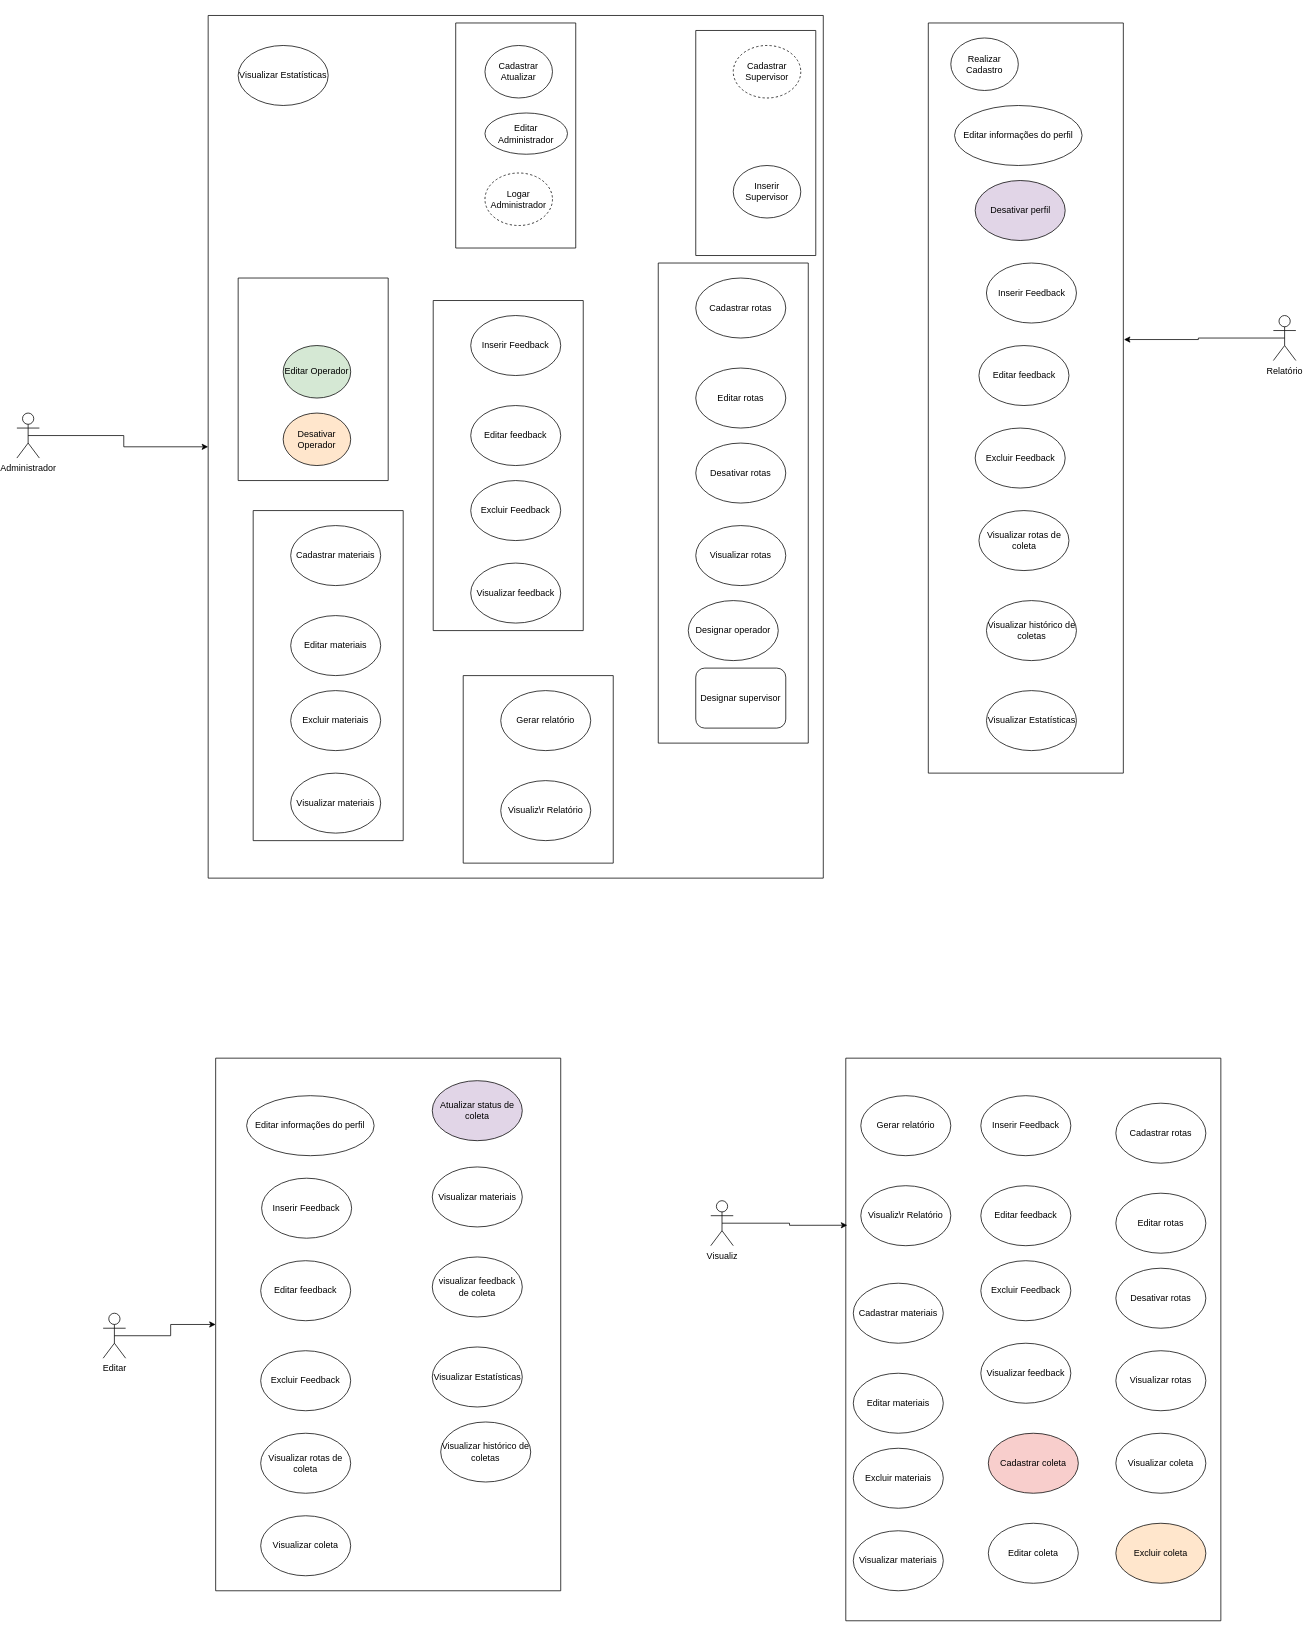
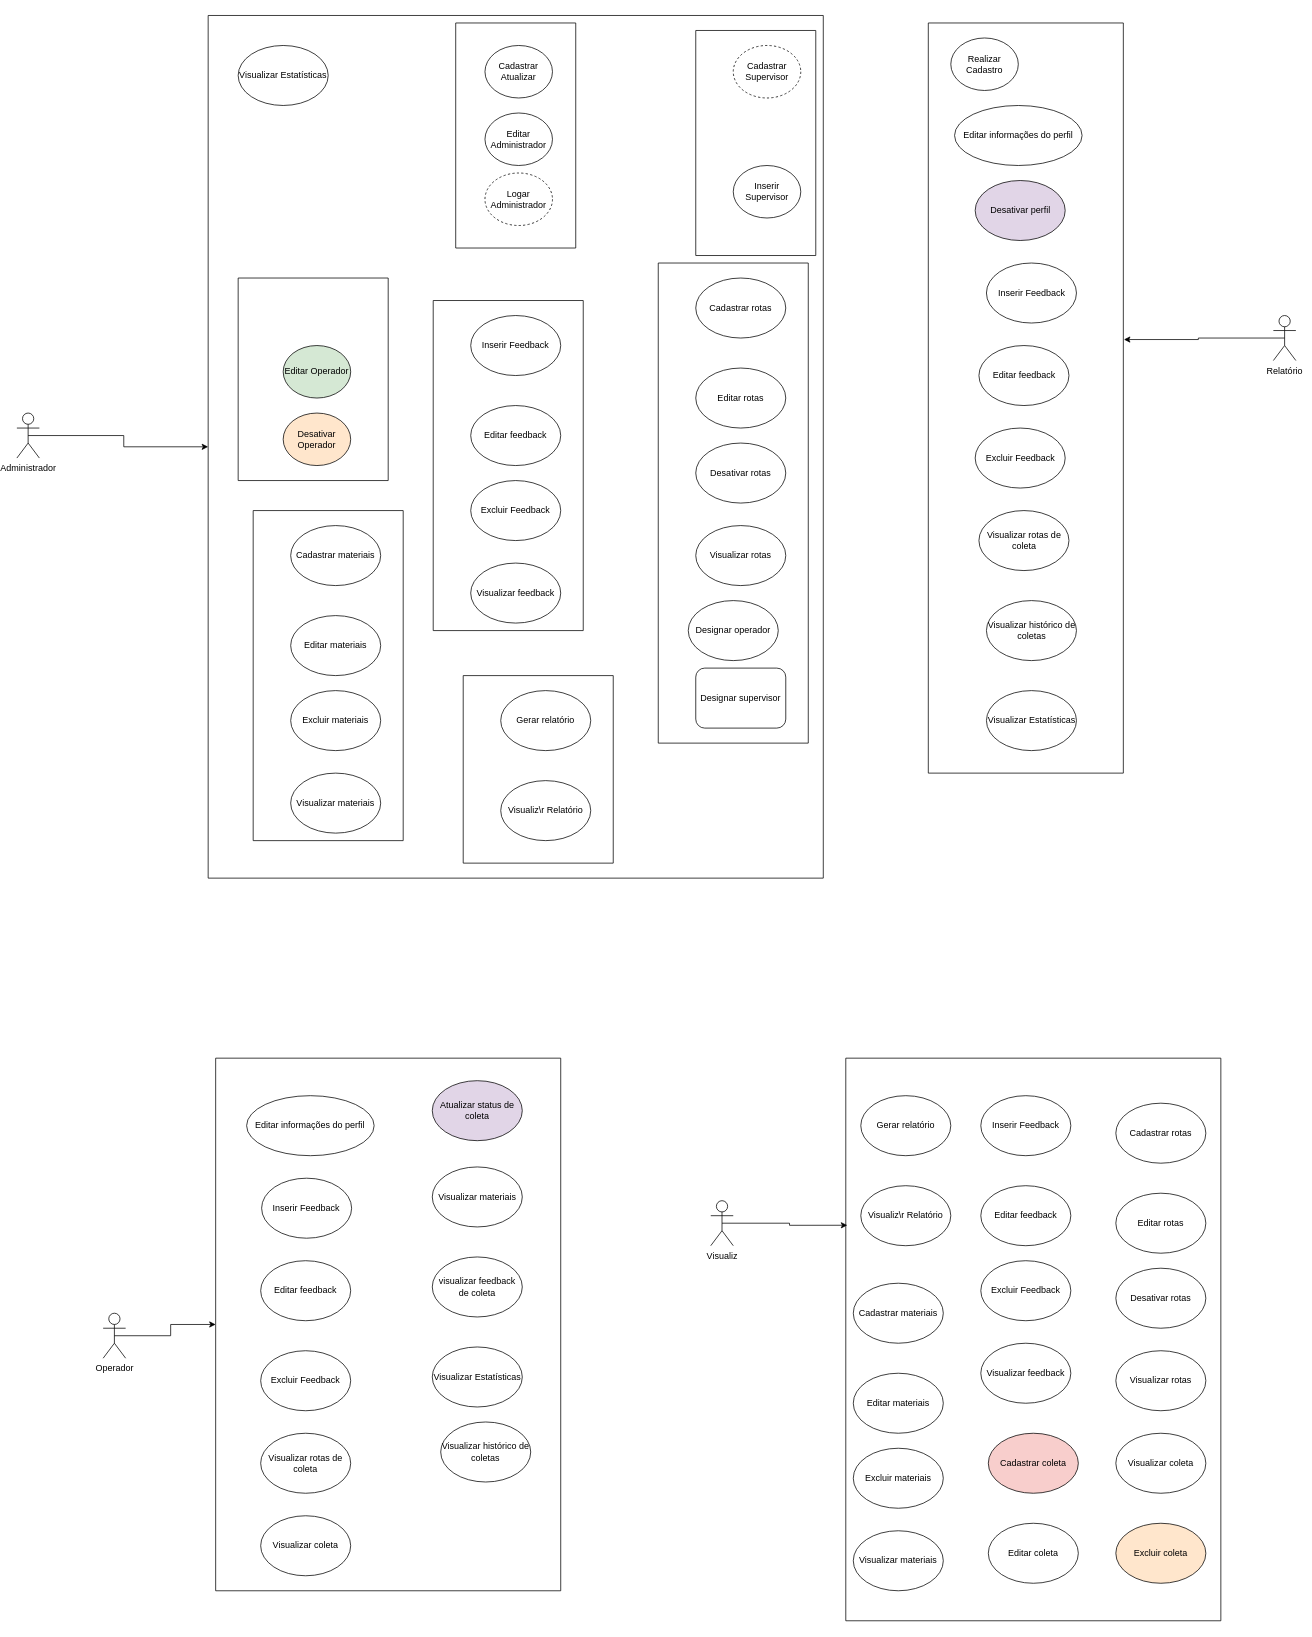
  <mxCell id="0" />
  <mxCell id="1" parent="0" />
  <mxCell id="2" style="edgeStyle=orthogonalEdgeStyle;rounded=0;orthogonalLoop=1;jettySize=auto;html=1;exitX=0.5;exitY=0.5;exitDx=0;exitDy=0;exitPerimeter=0;entryX=0;entryY=0.5;entryDx=0;entryDy=0;" edge="1" parent="1" source="3" target="34"><mxGeometry relative="1" as="geometry" /></mxCell>
  <mxCell id="3" value="Administrador" style="shape=umlActor;verticalLabelPosition=bottom;verticalAlign=top;html=1;outlineConnect=0;" parent="1" vertex="1"><mxGeometry x="20" y="550" width="30" height="60" as="geometry" /></mxCell>
  <mxCell id="4" value="Relatório" style="shape=umlActor;verticalLabelPosition=bottom;verticalAlign=top;html=1;outlineConnect=0;" parent="1" vertex="1"><mxGeometry x="1695" y="420" width="30" height="60" as="geometry" /></mxCell>
  <mxCell id="5" value="Cadastrar Supervisor" style="ellipse;whiteSpace=wrap;html=1;dashed=1;" parent="1" vertex="1"><mxGeometry x="975" y="60" width="90" height="70" as="geometry" /></mxCell>
  <mxCell id="6" value="Inserir Supervisor" style="ellipse;whiteSpace=wrap;html=1;" parent="1" vertex="1"><mxGeometry x="975" y="220" width="90" height="70" as="geometry" /></mxCell>
  <mxCell id="7" value="" style="swimlane;startSize=0;" parent="1" vertex="1"><mxGeometry x="315" y="370" width="200" height="270" as="geometry" /></mxCell>
  <mxCell id="8" value="Desativar Operador" style="ellipse;whiteSpace=wrap;html=1;fillColor=#ffe6cc;" parent="7" vertex="1"><mxGeometry x="60" y="180" width="90" height="70" as="geometry" /></mxCell>
  <mxCell id="9" value="Editar Operador" style="ellipse;whiteSpace=wrap;html=1;fillColor=#d5e8d4;" parent="7" vertex="1"><mxGeometry x="60" y="90" width="90" height="70" as="geometry" /></mxCell>
  <mxCell id="10" value="Inserir Feedback" style="ellipse;whiteSpace=wrap;html=1;" vertex="1" parent="1"><mxGeometry x="625" y="420" width="120" height="80" as="geometry" /></mxCell>
  <mxCell id="11" value="Editar feedback" style="ellipse;whiteSpace=wrap;html=1;" vertex="1" parent="1"><mxGeometry x="625" y="540" width="120" height="80" as="geometry" /></mxCell>
  <mxCell id="12" value="Excluir Feedback" style="ellipse;whiteSpace=wrap;html=1;" vertex="1" parent="1"><mxGeometry x="625" y="640" width="120" height="80" as="geometry" /></mxCell>
  <mxCell id="13" value="" style="swimlane;startSize=0;" vertex="1" parent="1"><mxGeometry x="1235" y="30" width="260" height="1000" as="geometry" /></mxCell>
  <mxCell id="14" value="Realizar Cadastro" style="ellipse;whiteSpace=wrap;html=1;" parent="13" vertex="1"><mxGeometry x="30" y="20" width="90" height="70" as="geometry" /></mxCell>
  <mxCell id="15" value="Inserir Feedback" style="ellipse;whiteSpace=wrap;html=1;" vertex="1" parent="13"><mxGeometry x="77.5" y="320" width="120" height="80" as="geometry" /></mxCell>
  <mxCell id="16" value="Visualizar rotas de coleta" style="ellipse;whiteSpace=wrap;html=1;" vertex="1" parent="13"><mxGeometry x="67.5" y="650" width="120" height="80" as="geometry" /></mxCell>
  <mxCell id="17" value="Excluir Feedback" style="ellipse;whiteSpace=wrap;html=1;" vertex="1" parent="13"><mxGeometry x="62.5" y="540" width="120" height="80" as="geometry" /></mxCell>
  <mxCell id="18" value="Editar feedback" style="ellipse;whiteSpace=wrap;html=1;" vertex="1" parent="13"><mxGeometry x="67.5" y="430" width="120" height="80" as="geometry" /></mxCell>
  <mxCell id="19" value="Editar informações do perfil" style="ellipse;whiteSpace=wrap;html=1;" vertex="1" parent="13"><mxGeometry x="35" y="110" width="170" height="80" as="geometry" /></mxCell>
  <mxCell id="20" value="Desativar perfil" style="ellipse;whiteSpace=wrap;html=1;fillColor=#e1d5e7;" vertex="1" parent="13"><mxGeometry x="62.5" y="210" width="120" height="80" as="geometry" /></mxCell>
  <mxCell id="21" value="Visualizar histórico de coletas" style="ellipse;whiteSpace=wrap;html=1;" vertex="1" parent="13"><mxGeometry x="77.5" y="770" width="120" height="80" as="geometry" /></mxCell>
  <mxCell id="22" value="Visualiza&lt;span style=&quot;background-color: initial;&quot;&gt;r Estatísticas&lt;/span&gt;" style="ellipse;whiteSpace=wrap;html=1;" vertex="1" parent="13"><mxGeometry x="77.5" y="890" width="120" height="80" as="geometry" /></mxCell>
  <mxCell id="23" value="Visualizar feedback" style="ellipse;whiteSpace=wrap;html=1;" vertex="1" parent="1"><mxGeometry x="625" y="750" width="120" height="80" as="geometry" /></mxCell>
  <mxCell id="24" value="" style="swimlane;startSize=0;" vertex="1" parent="1"><mxGeometry x="605" y="30" width="160" height="300" as="geometry" /></mxCell>
  <mxCell id="25" value="" style="swimlane;startSize=0;" vertex="1" parent="1"><mxGeometry x="575" y="400" width="200" height="440" as="geometry" /></mxCell>
  <mxCell id="26" value="Cadastrar materiais" style="ellipse;whiteSpace=wrap;html=1;" vertex="1" parent="1"><mxGeometry x="385" y="700" width="120" height="80" as="geometry" /></mxCell>
  <mxCell id="27" value="Editar materiais" style="ellipse;whiteSpace=wrap;html=1;" vertex="1" parent="1"><mxGeometry x="385" y="820" width="120" height="80" as="geometry" /></mxCell>
  <mxCell id="28" value="Excluir materiais" style="ellipse;whiteSpace=wrap;html=1;" vertex="1" parent="1"><mxGeometry x="385" y="920" width="120" height="80" as="geometry" /></mxCell>
  <mxCell id="29" value="Visualizar materiais" style="ellipse;whiteSpace=wrap;html=1;" vertex="1" parent="1"><mxGeometry x="385" y="1030" width="120" height="80" as="geometry" /></mxCell>
  <mxCell id="30" value="" style="swimlane;startSize=0;" vertex="1" parent="1"><mxGeometry x="335" y="680" width="200" height="440" as="geometry" /></mxCell>
  <mxCell id="31" value="Gerar relatório" style="ellipse;whiteSpace=wrap;html=1;" vertex="1" parent="1"><mxGeometry x="665" y="920" width="120" height="80" as="geometry" /></mxCell>
  <mxCell id="32" value="Visualiz\r Relatório" style="ellipse;whiteSpace=wrap;html=1;" vertex="1" parent="1"><mxGeometry x="665" y="1040" width="120" height="80" as="geometry" /></mxCell>
  <mxCell id="33" value="" style="swimlane;startSize=0;" vertex="1" parent="1"><mxGeometry x="615" y="900" width="200" height="250" as="geometry" /></mxCell>
  <mxCell id="34" value="" style="swimlane;startSize=0;" vertex="1" parent="1"><mxGeometry x="275" width="820" height="1150" as="geometry" y="20" /></mxCell>
  <mxCell id="35" value="Visualiza&lt;span style=&quot;background-color: initial;&quot;&gt;r Estatísticas&lt;/span&gt;" style="ellipse;whiteSpace=wrap;html=1;" vertex="1" parent="34"><mxGeometry x="40" y="40" width="120" height="80" as="geometry" /></mxCell>
  <mxCell id="36" value="Cadastrar rotas" style="ellipse;whiteSpace=wrap;html=1;" vertex="1" parent="34"><mxGeometry x="650" y="350" width="120" height="80" as="geometry" /></mxCell>
  <mxCell id="37" value="Editar rotas" style="ellipse;whiteSpace=wrap;html=1;" vertex="1" parent="34"><mxGeometry x="650" y="470" width="120" height="80" as="geometry" /></mxCell>
  <mxCell id="38" value="Desativar&amp;nbsp;&lt;span style=&quot;background-color: initial;&quot;&gt;rotas&lt;/span&gt;" style="ellipse;whiteSpace=wrap;html=1;" vertex="1" parent="34"><mxGeometry x="650" y="570" width="120" height="80" as="geometry" /></mxCell>
  <mxCell id="39" value="Visualizar rotas" style="ellipse;whiteSpace=wrap;html=1;" vertex="1" parent="34"><mxGeometry x="650" y="680" width="120" height="80" as="geometry" /></mxCell>
  <mxCell id="40" value="" style="swimlane;startSize=0;" vertex="1" parent="34"><mxGeometry x="600" y="330" width="200" height="640" as="geometry" /></mxCell>
  <mxCell id="41" value="Designar operador" style="ellipse;whiteSpace=wrap;html=1;" vertex="1" parent="40"><mxGeometry x="40" y="450" width="120" height="80" as="geometry" /></mxCell>
  <mxCell id="42" value="Designar supervisor" style="whiteSpace=wrap;html=1;rounded=1;" vertex="1" parent="40"><mxGeometry x="50" y="540" width="120" height="80" as="geometry" /></mxCell>
  <mxCell id="43" style="edgeStyle=orthogonalEdgeStyle;rounded=0;orthogonalLoop=1;jettySize=auto;html=1;exitX=0.5;exitY=0.5;exitDx=0;exitDy=0;exitPerimeter=0;entryX=0;entryY=0.5;entryDx=0;entryDy=0;" edge="1" parent="1" source="44" target="47"><mxGeometry relative="1" as="geometry" /></mxCell>
- <mxCell id="44" value="Editar&lt;div&gt;&lt;br&gt;&lt;/div&gt;" style="shape=umlActor;verticalLabelPosition=bottom;verticalAlign=top;html=1;outlineConnect=0;" vertex="1" parent="1"><mxGeometry x="135" y="1750" width="30" height="60" as="geometry" /></mxCell>
+ <mxCell id="44" value="Operador&lt;div&gt;&lt;br&gt;&lt;/div&gt;" style="shape=umlActor;verticalLabelPosition=bottom;verticalAlign=top;html=1;outlineConnect=0;" vertex="1" parent="1"><mxGeometry x="135" y="1750" width="30" height="60" as="geometry" /></mxCell>
  <mxCell id="45" value="Visualiz" style="shape=umlActor;verticalLabelPosition=bottom;verticalAlign=top;html=1;outlineConnect=0;" vertex="1" parent="1"><mxGeometry x="945" y="1600" width="30" height="60" as="geometry" /></mxCell>
  <mxCell id="46" style="edgeStyle=orthogonalEdgeStyle;rounded=0;orthogonalLoop=1;jettySize=auto;html=1;exitX=0.5;exitY=0.5;exitDx=0;exitDy=0;exitPerimeter=0;entryX=1.003;entryY=0.422;entryDx=0;entryDy=0;entryPerimeter=0;" edge="1" parent="1" source="4" target="13"><mxGeometry relative="1" as="geometry" /></mxCell>
  <mxCell id="47" value="" style="swimlane;startSize=0;" vertex="1" parent="1"><mxGeometry x="285" y="1410" width="460" height="710" as="geometry" /></mxCell>
  <mxCell id="48" value="Inserir Feedback" style="ellipse;whiteSpace=wrap;html=1;" vertex="1" parent="47"><mxGeometry x="61.25" y="160" width="120" height="80" as="geometry" /></mxCell>
  <mxCell id="49" value="Visualizar rotas de coleta" style="ellipse;whiteSpace=wrap;html=1;" vertex="1" parent="47"><mxGeometry x="60" y="500" width="120" height="80" as="geometry" /></mxCell>
  <mxCell id="50" value="Excluir Feedback" style="ellipse;whiteSpace=wrap;html=1;" vertex="1" parent="47"><mxGeometry x="60" y="390" width="120" height="80" as="geometry" /></mxCell>
  <mxCell id="51" value="Editar feedback" style="ellipse;whiteSpace=wrap;html=1;" vertex="1" parent="47"><mxGeometry x="60" y="270" width="120" height="80" as="geometry" /></mxCell>
  <mxCell id="52" value="Editar informações do perfil" style="ellipse;whiteSpace=wrap;html=1;" vertex="1" parent="47"><mxGeometry x="41.25" y="50" width="170" height="80" as="geometry" /></mxCell>
  <mxCell id="53" value="Visualizar histórico de coletas" style="ellipse;whiteSpace=wrap;html=1;" vertex="1" parent="47"><mxGeometry x="300" y="485" width="120" height="80" as="geometry" /></mxCell>
  <mxCell id="54" value="Visualiza&lt;span style=&quot;background-color: initial;&quot;&gt;r Estatísticas&lt;/span&gt;" style="ellipse;whiteSpace=wrap;html=1;" vertex="1" parent="47"><mxGeometry x="288.75" y="385" width="120" height="80" as="geometry" /></mxCell>
  <mxCell id="55" value="Atualizar status de coleta" style="ellipse;whiteSpace=wrap;html=1;fillColor=#e1d5e7;" vertex="1" parent="47"><mxGeometry x="288.75" y="30" width="120" height="80" as="geometry" /></mxCell>
  <mxCell id="56" value="Visualizar materiais" style="ellipse;whiteSpace=wrap;html=1;" vertex="1" parent="47"><mxGeometry x="288.75" y="145" width="120" height="80" as="geometry" /></mxCell>
  <mxCell id="57" value="visualizar feedback de coleta" style="ellipse;whiteSpace=wrap;html=1;" vertex="1" parent="47"><mxGeometry x="288.75" y="265" width="120" height="80" as="geometry" /></mxCell>
  <mxCell id="58" value="Visualizar coleta" style="ellipse;whiteSpace=wrap;html=1;" vertex="1" parent="47"><mxGeometry x="60" y="610" width="120" height="80" as="geometry" /></mxCell>
  <mxCell id="59" value="Inserir Feedback" style="ellipse;whiteSpace=wrap;html=1;" vertex="1" parent="1"><mxGeometry x="1305" y="1460" width="120" height="80" as="geometry" /></mxCell>
  <mxCell id="60" value="Editar feedback" style="ellipse;whiteSpace=wrap;html=1;" vertex="1" parent="1"><mxGeometry x="1305" y="1580" width="120" height="80" as="geometry" /></mxCell>
  <mxCell id="61" value="Excluir Feedback" style="ellipse;whiteSpace=wrap;html=1;" vertex="1" parent="1"><mxGeometry x="1305" y="1680" width="120" height="80" as="geometry" /></mxCell>
  <mxCell id="62" value="Visualizar feedback" style="ellipse;whiteSpace=wrap;html=1;" vertex="1" parent="1"><mxGeometry x="1305" y="1790" width="120" height="80" as="geometry" /></mxCell>
  <mxCell id="63" value="Cadastrar materiais" style="ellipse;whiteSpace=wrap;html=1;" vertex="1" parent="1"><mxGeometry x="1135" y="1710" width="120" height="80" as="geometry" /></mxCell>
  <mxCell id="64" value="Editar materiais" style="ellipse;whiteSpace=wrap;html=1;" vertex="1" parent="1"><mxGeometry x="1135" y="1830" width="120" height="80" as="geometry" /></mxCell>
  <mxCell id="65" value="Excluir materiais" style="ellipse;whiteSpace=wrap;html=1;" vertex="1" parent="1"><mxGeometry x="1135" y="1930" width="120" height="80" as="geometry" /></mxCell>
  <mxCell id="66" value="Visualizar materiais" style="ellipse;whiteSpace=wrap;html=1;" vertex="1" parent="1"><mxGeometry x="1135" y="2040" width="120" height="80" as="geometry" /></mxCell>
  <mxCell id="67" value="Cadastrar rotas" style="ellipse;whiteSpace=wrap;html=1;" vertex="1" parent="1"><mxGeometry x="1485" y="1470" width="120" height="80" as="geometry" /></mxCell>
  <mxCell id="68" value="Editar rotas" style="ellipse;whiteSpace=wrap;html=1;" vertex="1" parent="1"><mxGeometry x="1485" y="1590" width="120" height="80" as="geometry" /></mxCell>
  <mxCell id="69" value="Desativar&amp;nbsp;&lt;span style=&quot;background-color: initial;&quot;&gt;rotas&lt;/span&gt;" style="ellipse;whiteSpace=wrap;html=1;" vertex="1" parent="1"><mxGeometry x="1485" y="1690" width="120" height="80" as="geometry" /></mxCell>
  <mxCell id="70" value="Visualizar rotas" style="ellipse;whiteSpace=wrap;html=1;" vertex="1" parent="1"><mxGeometry x="1485" y="1800" width="120" height="80" as="geometry" /></mxCell>
  <mxCell id="71" value="Gerar relatório" style="ellipse;whiteSpace=wrap;html=1;" vertex="1" parent="1"><mxGeometry x="1145" y="1460" width="120" height="80" as="geometry" /></mxCell>
  <mxCell id="72" value="Visualiz\r Relatório" style="ellipse;whiteSpace=wrap;html=1;" vertex="1" parent="1"><mxGeometry x="1145" y="1580" width="120" height="80" as="geometry" /></mxCell>
  <mxCell id="73" value="Cadastrar coleta" style="ellipse;whiteSpace=wrap;html=1;fillColor=#f8cecc;" vertex="1" parent="1"><mxGeometry x="1315" y="1910" width="120" height="80" as="geometry" /></mxCell>
  <mxCell id="74" value="Editar coleta" style="ellipse;whiteSpace=wrap;html=1;" vertex="1" parent="1"><mxGeometry x="1315" y="2030" width="120" height="80" as="geometry" /></mxCell>
  <mxCell id="75" value="Excluir coleta" style="ellipse;whiteSpace=wrap;html=1;fillColor=#ffe6cc;" vertex="1" parent="1"><mxGeometry x="1485" y="2030" width="120" height="80" as="geometry" /></mxCell>
  <mxCell id="76" value="Visualizar coleta" style="ellipse;whiteSpace=wrap;html=1;" vertex="1" parent="1"><mxGeometry x="1485" y="1910" width="120" height="80" as="geometry" /></mxCell>
  <mxCell id="77" value="" style="swimlane;startSize=0;" vertex="1" parent="1"><mxGeometry x="1125" y="1410" width="500" height="750" as="geometry" /></mxCell>
  <mxCell id="78" style="edgeStyle=orthogonalEdgeStyle;rounded=0;orthogonalLoop=1;jettySize=auto;html=1;exitX=0.5;exitY=0.5;exitDx=0;exitDy=0;exitPerimeter=0;entryX=0.004;entryY=0.297;entryDx=0;entryDy=0;entryPerimeter=0;" edge="1" parent="1" source="45" target="77"><mxGeometry relative="1" as="geometry" /></mxCell>
  <mxCell id="79" value="Logar Administrador" style="ellipse;whiteSpace=wrap;html=1;dashed=1;" vertex="1" parent="1"><mxGeometry x="644" y="230" width="90" height="70" as="geometry" /></mxCell>
- <mxCell id="80" value="Editar Administrador" style="ellipse;whiteSpace=wrap;html=1;" vertex="1" parent="1"><mxGeometry x="644" y="150" width="110" height="55" as="geometry" /></mxCell>
+ <mxCell id="80" value="Editar Administrador" style="ellipse;whiteSpace=wrap;html=1;" vertex="1" parent="1"><mxGeometry x="644" y="150" width="90" height="70" as="geometry" /></mxCell>
  <mxCell id="81" value="Cadastrar Atualizar" style="ellipse;whiteSpace=wrap;html=1;" vertex="1" parent="1"><mxGeometry x="644" y="60" width="90" height="70" as="geometry" /></mxCell>
  <mxCell id="82" value="" style="swimlane;startSize=0;" vertex="1" parent="1"><mxGeometry x="925" y="40" width="160" height="300" as="geometry" /></mxCell>
